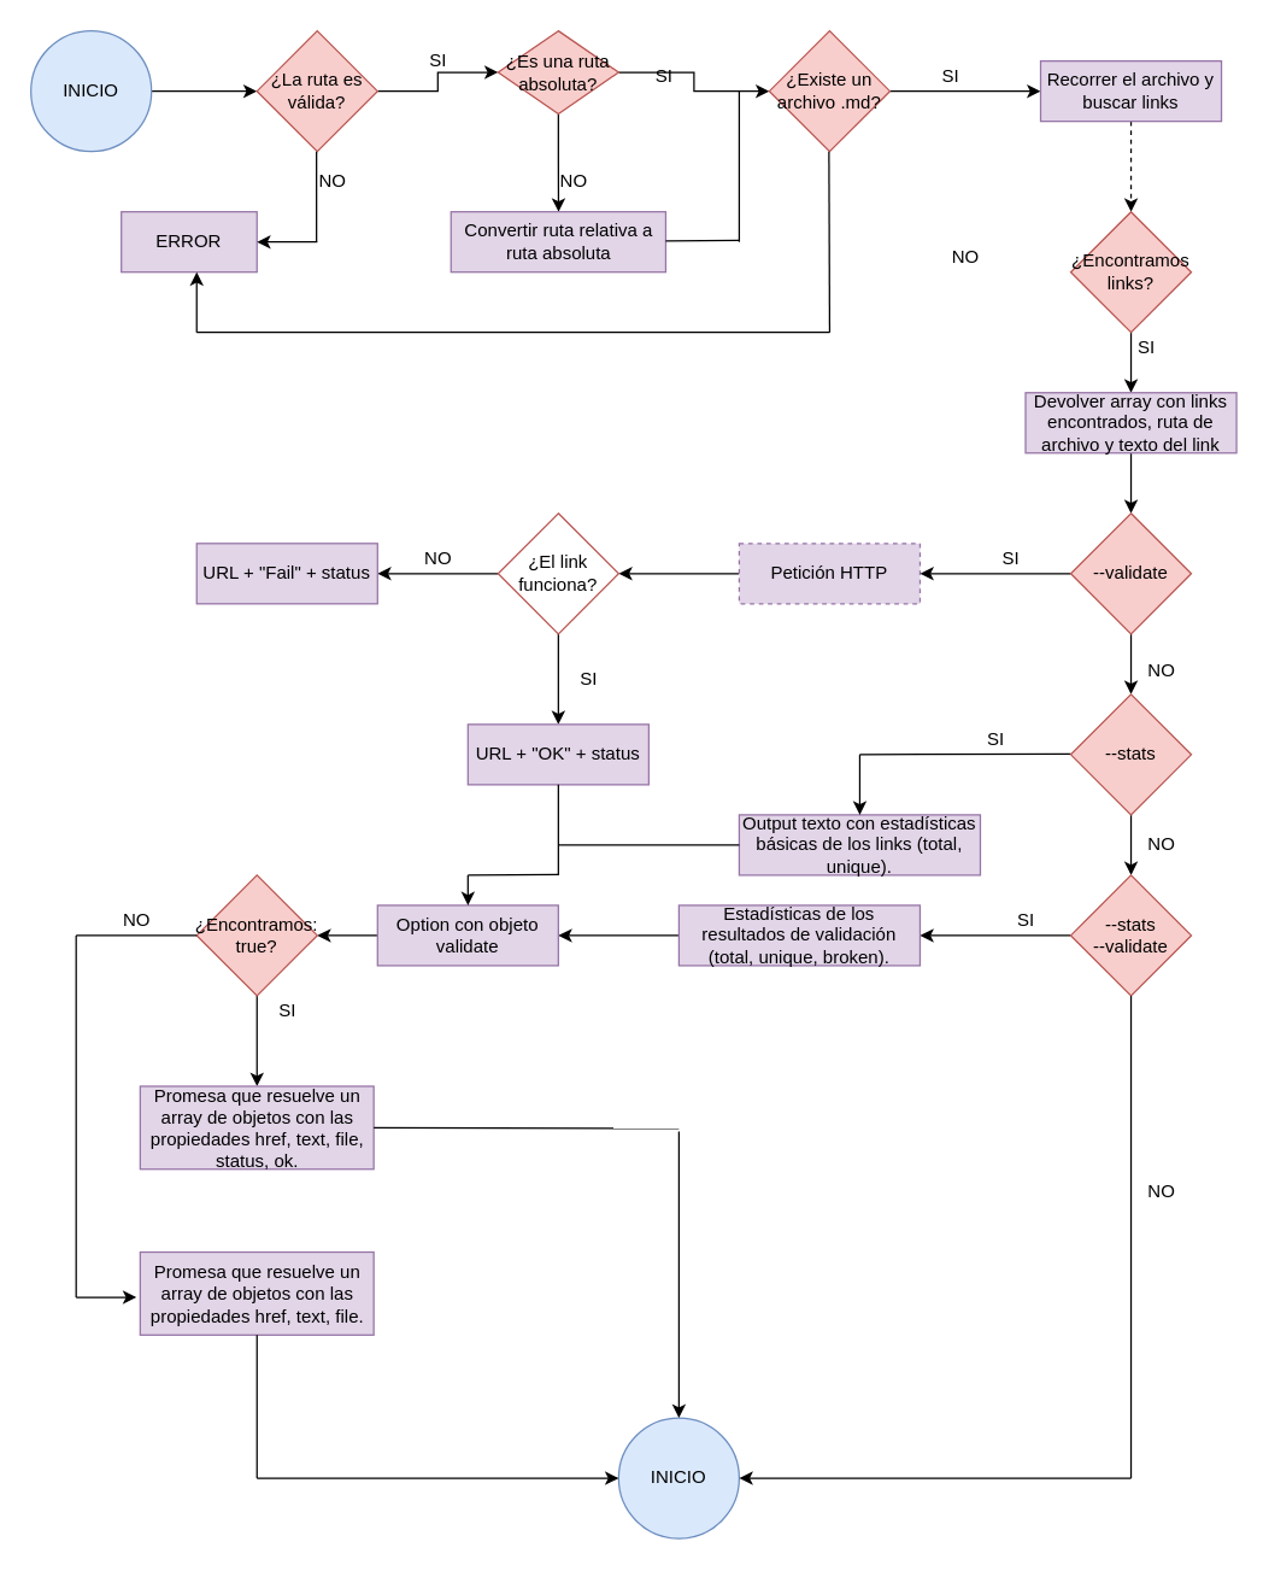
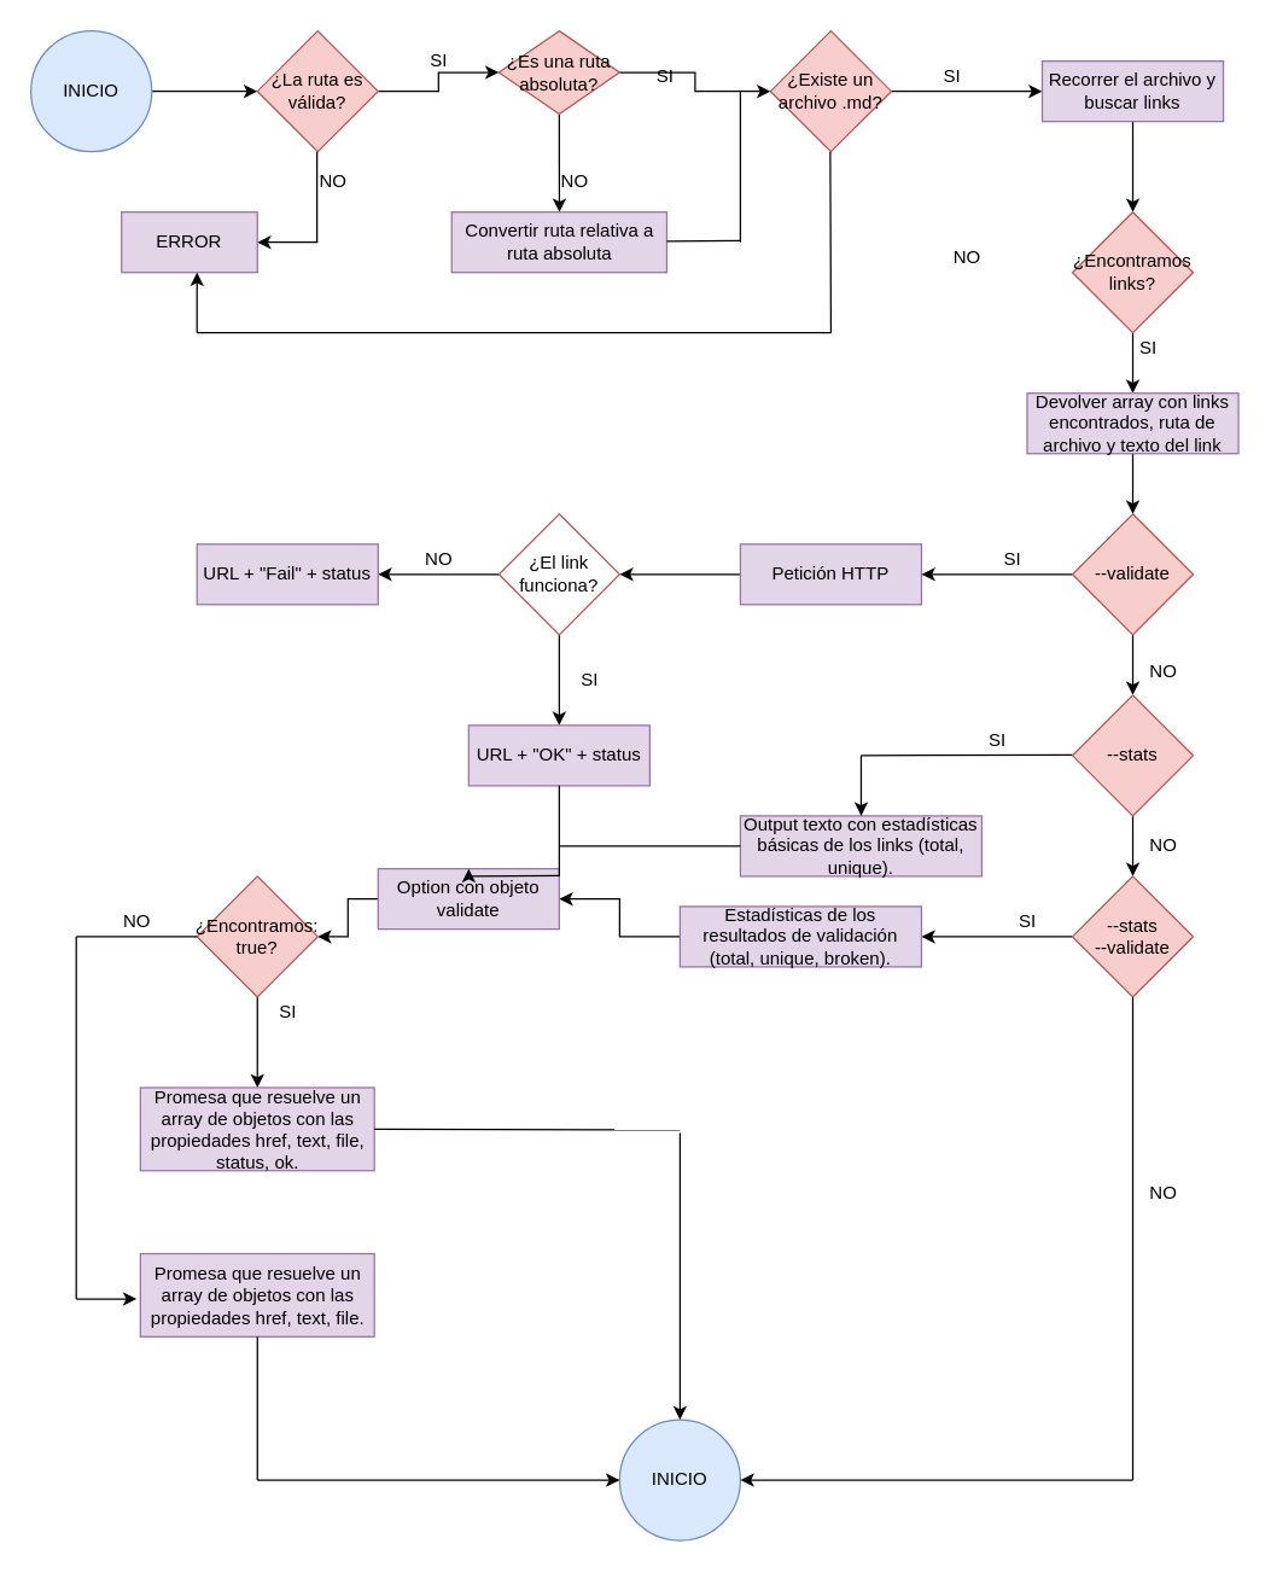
  <mxCell id="0" />
  <mxCell id="1" parent="0" />
  <mxCell id="2" value="" style="edgeStyle=orthogonalEdgeStyle;rounded=0;orthogonalLoop=1;jettySize=auto;html=1;" edge="1" parent="1" source="3" target="5"><mxGeometry relative="1" as="geometry" /></mxCell>
  <mxCell id="3" value="INICIO" style="ellipse;whiteSpace=wrap;html=1;aspect=fixed;fillColor=#dae8fc;strokeColor=#6c8ebf;" vertex="1" parent="1"><mxGeometry x="20" y="20" width="80" height="80" as="geometry" /></mxCell>
  <mxCell id="4" value="" style="edgeStyle=orthogonalEdgeStyle;rounded=0;orthogonalLoop=1;jettySize=auto;html=1;" edge="1" parent="1" source="5" target="8"><mxGeometry relative="1" as="geometry" /></mxCell>
  <mxCell id="5" value="¿La ruta es válida?" style="rhombus;whiteSpace=wrap;html=1;fillColor=#f8cecc;strokeColor=#b85450;" vertex="1" parent="1"><mxGeometry x="170" y="20" width="80" height="80" as="geometry" /></mxCell>
  <mxCell id="6" value="" style="edgeStyle=orthogonalEdgeStyle;rounded=0;orthogonalLoop=1;jettySize=auto;html=1;" edge="1" parent="1" source="8" target="15"><mxGeometry relative="1" as="geometry" /></mxCell>
  <mxCell id="7" value="" style="edgeStyle=orthogonalEdgeStyle;rounded=0;orthogonalLoop=1;jettySize=auto;html=1;" edge="1" parent="1" source="8" target="17"><mxGeometry relative="1" as="geometry" /></mxCell>
  <mxCell id="8" value="¿Es una ruta absoluta?" style="rhombus;whiteSpace=wrap;html=1;fillColor=#f8cecc;strokeColor=#b85450;" vertex="1" parent="1"><mxGeometry x="330" y="20" width="80" height="55" as="geometry" /></mxCell>
  <mxCell id="9" value="ERROR" style="rounded=0;whiteSpace=wrap;html=1;fillColor=#e1d5e7;strokeColor=#9673a6;" vertex="1" parent="1"><mxGeometry x="80" y="140" width="90" height="40" as="geometry" /></mxCell>
  <mxCell id="10" value="" style="endArrow=none;html=1;rounded=0;" edge="1" parent="1"><mxGeometry width="50" height="50" relative="1" as="geometry"><mxPoint x="209.5" y="160" as="sourcePoint" /><mxPoint x="209.5" y="100" as="targetPoint" /></mxGeometry></mxCell>
  <mxCell id="11" value="" style="endArrow=classic;html=1;rounded=0;" edge="1" parent="1"><mxGeometry width="50" height="50" relative="1" as="geometry"><mxPoint x="210" y="160" as="sourcePoint" /><mxPoint x="170" y="160" as="targetPoint" /></mxGeometry></mxCell>
  <mxCell id="12" value="SI" style="text;html=1;align=center;verticalAlign=middle;resizable=0;points=[];autosize=1;strokeColor=none;fillColor=none;" vertex="1" parent="1"><mxGeometry x="275" y="25" width="30" height="30" as="geometry" /></mxCell>
  <mxCell id="13" value="NO" style="text;html=1;align=center;verticalAlign=middle;resizable=0;points=[];autosize=1;strokeColor=none;fillColor=none;" vertex="1" parent="1"><mxGeometry x="200" y="105" width="40" height="30" as="geometry" /></mxCell>
  <mxCell id="14" value="" style="edgeStyle=orthogonalEdgeStyle;rounded=0;orthogonalLoop=1;jettySize=auto;html=1;" edge="1" parent="1" source="15" target="22"><mxGeometry relative="1" as="geometry" /></mxCell>
  <mxCell id="15" value="¿Existe un archivo .md?" style="rhombus;whiteSpace=wrap;html=1;fillColor=#f8cecc;strokeColor=#b85450;" vertex="1" parent="1"><mxGeometry x="510" y="20" width="80" height="80" as="geometry" /></mxCell>
  <mxCell id="16" value="SI" style="text;html=1;align=center;verticalAlign=middle;resizable=0;points=[];autosize=1;strokeColor=none;fillColor=none;" vertex="1" parent="1"><mxGeometry x="425" y="35" width="30" height="30" as="geometry" /></mxCell>
  <mxCell id="17" value="Convertir ruta relativa a ruta absoluta" style="rounded=0;whiteSpace=wrap;html=1;fillColor=#e1d5e7;strokeColor=#9673a6;" vertex="1" parent="1"><mxGeometry x="298.75" y="140" width="142.5" height="40" as="geometry" /></mxCell>
  <mxCell id="18" value="" style="endArrow=none;html=1;rounded=0;" edge="1" parent="1"><mxGeometry width="50" height="50" relative="1" as="geometry"><mxPoint x="441.25" y="159.41" as="sourcePoint" /><mxPoint x="490" y="159" as="targetPoint" /></mxGeometry></mxCell>
  <mxCell id="19" value="NO" style="text;html=1;align=center;verticalAlign=middle;resizable=0;points=[];autosize=1;strokeColor=none;fillColor=none;" vertex="1" parent="1"><mxGeometry x="360" y="105" width="40" height="30" as="geometry" /></mxCell>
  <mxCell id="20" value="" style="endArrow=none;html=1;rounded=0;" edge="1" parent="1"><mxGeometry width="50" height="50" relative="1" as="geometry"><mxPoint x="490" y="160" as="sourcePoint" /><mxPoint x="490" y="60" as="targetPoint" /></mxGeometry></mxCell>
- <mxCell id="21" value="" style="edgeStyle=orthogonalEdgeStyle;rounded=0;orthogonalLoop=1;jettySize=auto;html=1;dashed=1;" edge="1" parent="1" source="22" target="28"><mxGeometry relative="1" as="geometry" /></mxCell>
+ <mxCell id="21" value="" style="edgeStyle=orthogonalEdgeStyle;rounded=0;orthogonalLoop=1;jettySize=auto;html=1;" edge="1" parent="1" source="22" target="28"><mxGeometry relative="1" as="geometry" /></mxCell>
  <mxCell id="22" value="Recorrer el archivo y buscar links" style="rounded=0;whiteSpace=wrap;html=1;fillColor=#e1d5e7;strokeColor=#9673a6;" vertex="1" parent="1"><mxGeometry x="690" y="40" width="120" height="40" as="geometry" /></mxCell>
  <mxCell id="23" value="SI" style="text;html=1;align=center;verticalAlign=middle;resizable=0;points=[];autosize=1;strokeColor=none;fillColor=none;" vertex="1" parent="1"><mxGeometry x="615" y="35" width="30" height="30" as="geometry" /></mxCell>
  <mxCell id="24" value="" style="endArrow=none;html=1;rounded=0;" edge="1" parent="1"><mxGeometry width="50" height="50" relative="1" as="geometry"><mxPoint x="549.55" y="100" as="sourcePoint" /><mxPoint x="550" y="220" as="targetPoint" /></mxGeometry></mxCell>
  <mxCell id="25" value="" style="endArrow=none;html=1;rounded=0;" edge="1" parent="1"><mxGeometry width="50" height="50" relative="1" as="geometry"><mxPoint x="550" y="220" as="sourcePoint" /><mxPoint x="130" y="220" as="targetPoint" /></mxGeometry></mxCell>
  <mxCell id="26" value="" style="endArrow=classic;html=1;rounded=0;" edge="1" parent="1"><mxGeometry width="50" height="50" relative="1" as="geometry"><mxPoint x="130" y="220" as="sourcePoint" /><mxPoint x="130" y="180" as="targetPoint" /></mxGeometry></mxCell>
  <mxCell id="27" value="" style="edgeStyle=orthogonalEdgeStyle;rounded=0;orthogonalLoop=1;jettySize=auto;html=1;" edge="1" parent="1" source="28" target="30"><mxGeometry relative="1" as="geometry" /></mxCell>
  <mxCell id="28" value="¿Encontramos links?" style="rhombus;whiteSpace=wrap;html=1;fillColor=#f8cecc;strokeColor=#b85450;" vertex="1" parent="1"><mxGeometry x="710" y="140" width="80" height="80" as="geometry" /></mxCell>
  <mxCell id="29" value="" style="edgeStyle=orthogonalEdgeStyle;rounded=0;orthogonalLoop=1;jettySize=auto;html=1;" edge="1" parent="1" source="30" target="45"><mxGeometry relative="1" as="geometry" /></mxCell>
  <mxCell id="30" value="Devolver array con links encontrados, ruta de archivo y texto del link" style="rounded=0;whiteSpace=wrap;html=1;fillColor=#e1d5e7;strokeColor=#9673a6;" vertex="1" parent="1"><mxGeometry x="680" y="260" width="140" height="40" as="geometry" /></mxCell>
  <mxCell id="31" value="" style="endArrow=none;html=1;rounded=0;exitX=0;exitY=0.5;exitDx=0;exitDy=0;" edge="1" parent="1"><mxGeometry width="50" height="50" relative="1" as="geometry"><mxPoint x="710" y="499.57" as="sourcePoint" /><mxPoint x="570" y="500" as="targetPoint" /></mxGeometry></mxCell>
  <mxCell id="32" value="NO" style="text;html=1;align=center;verticalAlign=middle;resizable=0;points=[];autosize=1;strokeColor=none;fillColor=none;" vertex="1" parent="1"><mxGeometry x="620" y="155" width="40" height="30" as="geometry" /></mxCell>
  <mxCell id="33" value="SI" style="text;html=1;align=center;verticalAlign=middle;resizable=0;points=[];autosize=1;strokeColor=none;fillColor=none;" vertex="1" parent="1"><mxGeometry x="745" y="215" width="30" height="30" as="geometry" /></mxCell>
  <mxCell id="34" value="" style="edgeStyle=orthogonalEdgeStyle;rounded=0;orthogonalLoop=1;jettySize=auto;html=1;" edge="1" parent="1" source="35" target="38"><mxGeometry relative="1" as="geometry" /></mxCell>
- <mxCell id="35" value="Petición HTTP" style="rounded=0;whiteSpace=wrap;html=1;fillColor=#e1d5e7;strokeColor=#9673a6;dashed=1;" vertex="1" parent="1"><mxGeometry x="490" y="360" width="120" height="40" as="geometry" /></mxCell>
+ <mxCell id="35" value="Petición HTTP" style="rounded=0;whiteSpace=wrap;html=1;fillColor=#e1d5e7;strokeColor=#9673a6;" vertex="1" parent="1"><mxGeometry x="490" y="360" width="120" height="40" as="geometry" /></mxCell>
  <mxCell id="36" value="" style="edgeStyle=orthogonalEdgeStyle;rounded=0;orthogonalLoop=1;jettySize=auto;html=1;" edge="1" parent="1" source="38" target="39"><mxGeometry relative="1" as="geometry" /></mxCell>
  <mxCell id="37" value="" style="edgeStyle=orthogonalEdgeStyle;rounded=0;orthogonalLoop=1;jettySize=auto;html=1;" edge="1" parent="1" source="38" target="41"><mxGeometry relative="1" as="geometry" /></mxCell>
  <mxCell id="38" value="¿El link funciona?" style="rhombus;whiteSpace=wrap;html=1;fillColor=#ffffff;strokeColor=#b85450;" vertex="1" parent="1"><mxGeometry x="330" y="340" width="80" height="80" as="geometry" /></mxCell>
  <mxCell id="39" value="URL + &quot;Fail&quot; + status" style="rounded=0;whiteSpace=wrap;html=1;fillColor=#e1d5e7;strokeColor=#9673a6;" vertex="1" parent="1"><mxGeometry x="130" y="360" width="120" height="40" as="geometry" /></mxCell>
  <mxCell id="40" value="NO" style="text;html=1;align=center;verticalAlign=middle;resizable=0;points=[];autosize=1;strokeColor=none;fillColor=none;" vertex="1" parent="1"><mxGeometry x="270" y="355" width="40" height="30" as="geometry" /></mxCell>
  <mxCell id="41" value="URL + &quot;OK&quot; + status" style="rounded=0;whiteSpace=wrap;html=1;fillColor=#e1d5e7;strokeColor=#9673a6;" vertex="1" parent="1"><mxGeometry x="310" y="480" width="120" height="40" as="geometry" /></mxCell>
  <mxCell id="42" value="SI" style="text;html=1;align=center;verticalAlign=middle;resizable=0;points=[];autosize=1;strokeColor=none;fillColor=none;" vertex="1" parent="1"><mxGeometry x="375" y="435" width="30" height="30" as="geometry" /></mxCell>
  <mxCell id="43" value="" style="edgeStyle=orthogonalEdgeStyle;rounded=0;orthogonalLoop=1;jettySize=auto;html=1;" edge="1" parent="1" source="45" target="35"><mxGeometry relative="1" as="geometry" /></mxCell>
  <mxCell id="44" value="" style="edgeStyle=orthogonalEdgeStyle;rounded=0;orthogonalLoop=1;jettySize=auto;html=1;" edge="1" parent="1" source="45" target="48"><mxGeometry relative="1" as="geometry" /></mxCell>
  <mxCell id="45" value="--validate" style="rhombus;whiteSpace=wrap;html=1;fillColor=#f8cecc;strokeColor=#b85450;" vertex="1" parent="1"><mxGeometry x="710" y="340" width="80" height="80" as="geometry" /></mxCell>
  <mxCell id="46" value="SI" style="text;html=1;align=center;verticalAlign=middle;resizable=0;points=[];autosize=1;strokeColor=none;fillColor=none;" vertex="1" parent="1"><mxGeometry x="655" y="355" width="30" height="30" as="geometry" /></mxCell>
  <mxCell id="47" value="" style="edgeStyle=orthogonalEdgeStyle;rounded=0;orthogonalLoop=1;jettySize=auto;html=1;" edge="1" parent="1" source="48" target="51"><mxGeometry relative="1" as="geometry" /></mxCell>
  <mxCell id="48" value="--stats" style="rhombus;whiteSpace=wrap;html=1;fillColor=#f8cecc;strokeColor=#b85450;" vertex="1" parent="1"><mxGeometry x="710" y="460" width="80" height="80" as="geometry" /></mxCell>
  <mxCell id="49" value="Output texto con estadísticas básicas de los links (total, unique)." style="rounded=0;whiteSpace=wrap;html=1;fillColor=#e1d5e7;strokeColor=#9673a6;" vertex="1" parent="1"><mxGeometry x="490" y="540" width="160" height="40" as="geometry" /></mxCell>
  <mxCell id="50" value="" style="edgeStyle=orthogonalEdgeStyle;rounded=0;orthogonalLoop=1;jettySize=auto;html=1;" edge="1" parent="1" source="51" target="58"><mxGeometry relative="1" as="geometry" /></mxCell>
  <mxCell id="51" value="--stats &lt;br&gt;--validate" style="rhombus;whiteSpace=wrap;html=1;fillColor=#f8cecc;strokeColor=#b85450;" vertex="1" parent="1"><mxGeometry x="710" y="580" width="80" height="80" as="geometry" /></mxCell>
  <mxCell id="52" value="" style="endArrow=classic;html=1;rounded=0;entryX=0.5;entryY=0;entryDx=0;entryDy=0;" edge="1" parent="1" target="49"><mxGeometry width="50" height="50" relative="1" as="geometry"><mxPoint x="570" y="500" as="sourcePoint" /><mxPoint x="490" y="400" as="targetPoint" /></mxGeometry></mxCell>
  <mxCell id="53" value="NO" style="text;html=1;align=center;verticalAlign=middle;resizable=0;points=[];autosize=1;strokeColor=none;fillColor=none;" vertex="1" parent="1"><mxGeometry x="750" y="430" width="40" height="30" as="geometry" /></mxCell>
  <mxCell id="54" value="SI" style="text;html=1;align=center;verticalAlign=middle;resizable=0;points=[];autosize=1;strokeColor=none;fillColor=none;" vertex="1" parent="1"><mxGeometry x="645" y="475" width="30" height="30" as="geometry" /></mxCell>
  <mxCell id="55" value="NO" style="text;html=1;align=center;verticalAlign=middle;resizable=0;points=[];autosize=1;strokeColor=none;fillColor=none;" vertex="1" parent="1"><mxGeometry x="750" y="545" width="40" height="30" as="geometry" /></mxCell>
  <mxCell id="56" value="NO" style="text;html=1;align=center;verticalAlign=middle;resizable=0;points=[];autosize=1;strokeColor=none;fillColor=none;" vertex="1" parent="1"><mxGeometry x="750" y="775" width="40" height="30" as="geometry" /></mxCell>
  <mxCell id="57" value="" style="edgeStyle=orthogonalEdgeStyle;rounded=0;orthogonalLoop=1;jettySize=auto;html=1;" edge="1" parent="1" source="58" target="61"><mxGeometry relative="1" as="geometry" /></mxCell>
  <mxCell id="58" value="Estadísticas de los resultados de validación (total, unique, broken)." style="rounded=0;whiteSpace=wrap;html=1;fillColor=#e1d5e7;strokeColor=#9673a6;" vertex="1" parent="1"><mxGeometry x="450" y="600" width="160" height="40" as="geometry" /></mxCell>
  <mxCell id="59" value="SI" style="text;html=1;align=center;verticalAlign=middle;resizable=0;points=[];autosize=1;strokeColor=none;fillColor=none;" vertex="1" parent="1"><mxGeometry x="665" y="595" width="30" height="30" as="geometry" /></mxCell>
  <mxCell id="60" value="" style="edgeStyle=orthogonalEdgeStyle;rounded=0;orthogonalLoop=1;jettySize=auto;html=1;" edge="1" parent="1" source="61" target="67"><mxGeometry relative="1" as="geometry" /></mxCell>
- <mxCell id="61" value="Option con objeto validate" style="rounded=0;whiteSpace=wrap;html=1;fillColor=#e1d5e7;strokeColor=#9673a6;" vertex="1" parent="1"><mxGeometry x="250" y="600" width="120" height="40" as="geometry" /></mxCell>
+ <mxCell id="61" value="Option con objeto validate" style="rounded=0;whiteSpace=wrap;html=1;fillColor=#e1d5e7;strokeColor=#9673a6;" vertex="1" parent="1"><mxGeometry x="250" y="575" width="120" height="40" as="geometry" /></mxCell>
  <mxCell id="62" value="" style="endArrow=none;html=1;rounded=0;" edge="1" parent="1"><mxGeometry width="50" height="50" relative="1" as="geometry"><mxPoint x="370" y="580" as="sourcePoint" /><mxPoint x="370" y="520" as="targetPoint" /></mxGeometry></mxCell>
  <mxCell id="63" value="" style="endArrow=classic;html=1;rounded=0;entryX=0.5;entryY=0;entryDx=0;entryDy=0;" edge="1" parent="1" target="61"><mxGeometry width="50" height="50" relative="1" as="geometry"><mxPoint x="310" y="580" as="sourcePoint" /><mxPoint x="510" y="570" as="targetPoint" /></mxGeometry></mxCell>
  <mxCell id="64" value="" style="endArrow=none;html=1;rounded=0;" edge="1" parent="1"><mxGeometry width="50" height="50" relative="1" as="geometry"><mxPoint x="310" y="580" as="sourcePoint" /><mxPoint x="370" y="579.53" as="targetPoint" /></mxGeometry></mxCell>
  <mxCell id="65" value="" style="endArrow=none;html=1;rounded=0;entryX=0;entryY=0.5;entryDx=0;entryDy=0;" edge="1" parent="1" target="49"><mxGeometry width="50" height="50" relative="1" as="geometry"><mxPoint x="370" y="560" as="sourcePoint" /><mxPoint x="380" y="530" as="targetPoint" /></mxGeometry></mxCell>
  <mxCell id="66" value="" style="edgeStyle=orthogonalEdgeStyle;rounded=0;orthogonalLoop=1;jettySize=auto;html=1;" edge="1" parent="1" source="67" target="68"><mxGeometry relative="1" as="geometry" /></mxCell>
  <mxCell id="67" value="¿Encontramos: true?" style="rhombus;whiteSpace=wrap;html=1;fillColor=#f8cecc;strokeColor=#b85450;" vertex="1" parent="1"><mxGeometry x="130" y="580" width="80" height="80" as="geometry" /></mxCell>
  <mxCell id="68" value="Promesa que resuelve un array de objetos con las propiedades href, text, file, status, ok." style="rounded=0;whiteSpace=wrap;html=1;fillColor=#e1d5e7;strokeColor=#9673a6;" vertex="1" parent="1"><mxGeometry x="92.5" y="720" width="155" height="55" as="geometry" /></mxCell>
  <mxCell id="69" value="Promesa que resuelve un array de objetos con las propiedades href, text, file." style="rounded=0;whiteSpace=wrap;html=1;fillColor=#e1d5e7;strokeColor=#9673a6;" vertex="1" parent="1"><mxGeometry x="92.5" y="830" width="155" height="55" as="geometry" /></mxCell>
  <mxCell id="70" value="" style="endArrow=none;html=1;rounded=0;entryX=0;entryY=0.5;entryDx=0;entryDy=0;" edge="1" parent="1" target="67"><mxGeometry width="50" height="50" relative="1" as="geometry"><mxPoint x="50" y="620" as="sourcePoint" /><mxPoint x="200" y="740" as="targetPoint" /></mxGeometry></mxCell>
  <mxCell id="71" value="" style="endArrow=none;html=1;rounded=0;" edge="1" parent="1"><mxGeometry width="50" height="50" relative="1" as="geometry"><mxPoint x="50" y="620" as="sourcePoint" /><mxPoint x="50" y="860" as="targetPoint" /></mxGeometry></mxCell>
  <mxCell id="72" value="" style="endArrow=classic;html=1;rounded=0;" edge="1" parent="1"><mxGeometry width="50" height="50" relative="1" as="geometry"><mxPoint x="50" y="860" as="sourcePoint" /><mxPoint x="90" y="860" as="targetPoint" /></mxGeometry></mxCell>
  <mxCell id="73" value="NO" style="text;html=1;align=center;verticalAlign=middle;resizable=0;points=[];autosize=1;strokeColor=none;fillColor=none;" vertex="1" parent="1"><mxGeometry x="70" y="595" width="40" height="30" as="geometry" /></mxCell>
  <mxCell id="74" value="SI" style="text;html=1;align=center;verticalAlign=middle;resizable=0;points=[];autosize=1;strokeColor=none;fillColor=none;" vertex="1" parent="1"><mxGeometry x="175" y="655" width="30" height="30" as="geometry" /></mxCell>
  <mxCell id="75" value="" style="endArrow=none;html=1;rounded=0;exitX=1;exitY=0.5;exitDx=0;exitDy=0;" edge="1" parent="1" source="68"><mxGeometry width="50" height="50" relative="1" as="geometry"><mxPoint x="390" y="660" as="sourcePoint" /><mxPoint x="450" y="748" as="targetPoint" /></mxGeometry></mxCell>
  <mxCell id="76" value="INICIO" style="ellipse;whiteSpace=wrap;html=1;aspect=fixed;fillColor=#dae8fc;strokeColor=#6c8ebf;" vertex="1" parent="1"><mxGeometry x="410" y="940" width="80" height="80" as="geometry" /></mxCell>
  <mxCell id="77" value="" style="endArrow=none;html=1;rounded=0;exitX=0.5;exitY=1;exitDx=0;exitDy=0;" edge="1" parent="1" source="69"><mxGeometry width="50" height="50" relative="1" as="geometry"><mxPoint x="168" y="885" as="sourcePoint" /><mxPoint x="170" y="980" as="targetPoint" /></mxGeometry></mxCell>
  <mxCell id="78" value="" style="endArrow=none;html=1;rounded=0;entryX=0.5;entryY=1;entryDx=0;entryDy=0;" edge="1" parent="1" target="51"><mxGeometry width="50" height="50" relative="1" as="geometry"><mxPoint x="750" y="980" as="sourcePoint" /><mxPoint x="460" y="770" as="targetPoint" /></mxGeometry></mxCell>
  <mxCell id="79" value="" style="endArrow=classic;html=1;rounded=0;" edge="1" parent="1" target="76"><mxGeometry width="50" height="50" relative="1" as="geometry"><mxPoint x="450" y="750" as="sourcePoint" /><mxPoint x="460" y="770" as="targetPoint" /></mxGeometry></mxCell>
  <mxCell id="80" value="" style="endArrow=classic;html=1;rounded=0;entryX=1;entryY=0.5;entryDx=0;entryDy=0;" edge="1" parent="1" target="76"><mxGeometry width="50" height="50" relative="1" as="geometry"><mxPoint x="750" y="980" as="sourcePoint" /><mxPoint x="460" y="950" as="targetPoint" /></mxGeometry></mxCell>
  <mxCell id="81" value="" style="endArrow=classic;html=1;rounded=0;entryX=0;entryY=0.5;entryDx=0;entryDy=0;" edge="1" parent="1" target="76"><mxGeometry width="50" height="50" relative="1" as="geometry"><mxPoint x="170" y="980" as="sourcePoint" /><mxPoint x="500" y="990" as="targetPoint" /></mxGeometry></mxCell>
